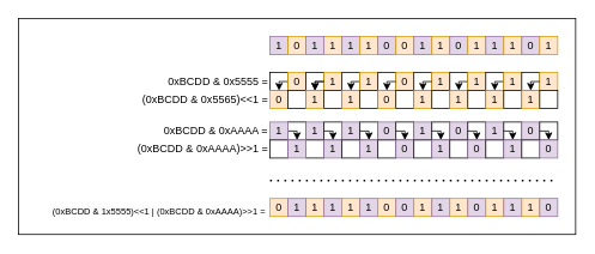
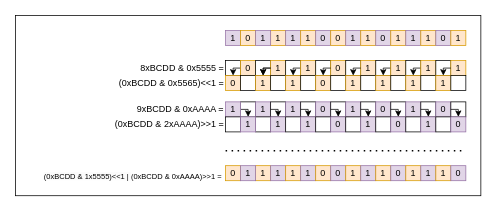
  <mxCell id="0" />
  <mxCell id="1" parent="0" />
  <mxCell id="2" value="" style="rounded=0;whiteSpace=wrap;html=1;strokeWidth=1;fontSize=10;fillColor=default;" vertex="1" parent="1"><mxGeometry x="20" y="20" width="620" height="240" as="geometry" /></mxCell>
  <mxCell id="3" value="" style="rounded=0;whiteSpace=wrap;html=1;" vertex="1" parent="1"><mxGeometry x="300" y="80" width="20" height="20" as="geometry" /></mxCell>
  <mxCell id="4" style="edgeStyle=orthogonalEdgeStyle;rounded=0;orthogonalLoop=1;jettySize=auto;html=1;exitX=0;exitY=0.5;exitDx=0;exitDy=0;entryX=0.5;entryY=1;entryDx=0;entryDy=0;" edge="1" parent="1" source="5" target="3"><mxGeometry relative="1" as="geometry" /></mxCell>
  <mxCell id="5" value="0" style="rounded=0;whiteSpace=wrap;html=1;fillColor=#ffe6cc;strokeColor=#d79b00;" vertex="1" parent="1"><mxGeometry x="320" y="80" width="20" height="20" as="geometry" /></mxCell>
  <mxCell id="6" value="" style="rounded=0;whiteSpace=wrap;html=1;" vertex="1" parent="1"><mxGeometry x="340" y="80" width="20" height="20" as="geometry" /></mxCell>
  <mxCell id="7" value="1" style="rounded=0;whiteSpace=wrap;html=1;fillColor=#ffe6cc;strokeColor=#d79b00;" vertex="1" parent="1"><mxGeometry x="360" y="80" width="20" height="20" as="geometry" /></mxCell>
  <mxCell id="8" value="" style="rounded=0;whiteSpace=wrap;html=1;" vertex="1" parent="1"><mxGeometry x="380" y="80" width="20" height="20" as="geometry" /></mxCell>
  <mxCell id="9" style="edgeStyle=orthogonalEdgeStyle;rounded=0;orthogonalLoop=1;jettySize=auto;html=1;exitX=0;exitY=0.5;exitDx=0;exitDy=0;entryX=0.5;entryY=1;entryDx=0;entryDy=0;" edge="1" parent="1" source="10" target="8"><mxGeometry relative="1" as="geometry" /></mxCell>
  <mxCell id="10" value="1" style="rounded=0;whiteSpace=wrap;html=1;fillColor=#ffe6cc;strokeColor=#d79b00;" vertex="1" parent="1"><mxGeometry x="400" y="80" width="20" height="20" as="geometry" /></mxCell>
  <mxCell id="11" value="" style="rounded=0;whiteSpace=wrap;html=1;" vertex="1" parent="1"><mxGeometry x="420" y="80" width="20" height="20" as="geometry" /></mxCell>
  <mxCell id="12" value="0" style="rounded=0;whiteSpace=wrap;html=1;fillColor=#ffe6cc;strokeColor=#d79b00;" vertex="1" parent="1"><mxGeometry x="440" y="80" width="20" height="20" as="geometry" /></mxCell>
  <mxCell id="13" value="" style="rounded=0;whiteSpace=wrap;html=1;" vertex="1" parent="1"><mxGeometry x="460" y="80" width="20" height="20" as="geometry" /></mxCell>
  <mxCell id="14" value="1" style="rounded=0;whiteSpace=wrap;html=1;fillColor=#ffe6cc;strokeColor=#d79b00;" vertex="1" parent="1"><mxGeometry x="480" y="80" width="20" height="20" as="geometry" /></mxCell>
  <mxCell id="15" value="" style="rounded=0;whiteSpace=wrap;html=1;" vertex="1" parent="1"><mxGeometry x="500" y="80" width="20" height="20" as="geometry" /></mxCell>
  <mxCell id="16" style="edgeStyle=orthogonalEdgeStyle;rounded=0;orthogonalLoop=1;jettySize=auto;html=1;exitX=0;exitY=0.5;exitDx=0;exitDy=0;entryX=0.5;entryY=1;entryDx=0;entryDy=0;" edge="1" parent="1" source="17" target="15"><mxGeometry relative="1" as="geometry" /></mxCell>
  <mxCell id="17" value="1" style="rounded=0;whiteSpace=wrap;html=1;fillColor=#ffe6cc;strokeColor=#d79b00;" vertex="1" parent="1"><mxGeometry x="520" y="80" width="20" height="20" as="geometry" /></mxCell>
  <mxCell id="18" value="" style="rounded=0;whiteSpace=wrap;html=1;" vertex="1" parent="1"><mxGeometry x="540" y="80" width="20" height="20" as="geometry" /></mxCell>
  <mxCell id="19" style="edgeStyle=orthogonalEdgeStyle;rounded=0;orthogonalLoop=1;jettySize=auto;html=1;exitX=0;exitY=0.5;exitDx=0;exitDy=0;entryX=0.5;entryY=1;entryDx=0;entryDy=0;" edge="1" parent="1" source="20" target="18"><mxGeometry relative="1" as="geometry" /></mxCell>
  <mxCell id="20" value="1" style="rounded=0;whiteSpace=wrap;html=1;fillColor=#ffe6cc;strokeColor=#d79b00;" vertex="1" parent="1"><mxGeometry x="560" y="80" width="20" height="20" as="geometry" /></mxCell>
  <mxCell id="21" value="" style="rounded=0;whiteSpace=wrap;html=1;" vertex="1" parent="1"><mxGeometry x="580" y="80" width="20" height="20" as="geometry" /></mxCell>
  <mxCell id="22" value="1" style="rounded=0;whiteSpace=wrap;html=1;fillColor=#ffe6cc;strokeColor=#d79b00;" vertex="1" parent="1"><mxGeometry x="600" y="80" width="20" height="20" as="geometry" /></mxCell>
  <mxCell id="23" value="" style="rounded=0;whiteSpace=wrap;html=1;" vertex="1" parent="1"><mxGeometry x="320" y="135" width="20" height="20" as="geometry" /></mxCell>
  <mxCell id="24" value="1" style="rounded=0;whiteSpace=wrap;html=1;fillColor=#e1d5e7;strokeColor=#9673a6;" vertex="1" parent="1"><mxGeometry x="340" y="135" width="20" height="20" as="geometry" /></mxCell>
  <mxCell id="25" value="" style="rounded=0;whiteSpace=wrap;html=1;" vertex="1" parent="1"><mxGeometry x="360" y="135" width="20" height="20" as="geometry" /></mxCell>
  <mxCell id="26" value="1" style="rounded=0;whiteSpace=wrap;html=1;fillColor=#e1d5e7;strokeColor=#9673a6;" vertex="1" parent="1"><mxGeometry x="380" y="135" width="20" height="20" as="geometry" /></mxCell>
  <mxCell id="27" value="" style="rounded=0;whiteSpace=wrap;html=1;" vertex="1" parent="1"><mxGeometry x="400" y="135" width="20" height="20" as="geometry" /></mxCell>
  <mxCell id="28" value="0" style="rounded=0;whiteSpace=wrap;html=1;fillColor=#e1d5e7;strokeColor=#9673a6;" vertex="1" parent="1"><mxGeometry x="420" y="135" width="20" height="20" as="geometry" /></mxCell>
  <mxCell id="29" value="" style="rounded=0;whiteSpace=wrap;html=1;" vertex="1" parent="1"><mxGeometry x="440" y="135" width="20" height="20" as="geometry" /></mxCell>
  <mxCell id="30" value="1" style="rounded=0;whiteSpace=wrap;html=1;fillColor=#e1d5e7;strokeColor=#9673a6;" vertex="1" parent="1"><mxGeometry x="460" y="135" width="20" height="20" as="geometry" /></mxCell>
  <mxCell id="31" value="" style="rounded=0;whiteSpace=wrap;html=1;" vertex="1" parent="1"><mxGeometry x="480" y="135" width="20" height="20" as="geometry" /></mxCell>
  <mxCell id="32" style="edgeStyle=orthogonalEdgeStyle;rounded=0;orthogonalLoop=1;jettySize=auto;html=1;exitX=1;exitY=0.5;exitDx=0;exitDy=0;entryX=0.5;entryY=1;entryDx=0;entryDy=0;" edge="1" parent="1" source="33" target="34"><mxGeometry relative="1" as="geometry" /></mxCell>
  <mxCell id="33" value="0" style="rounded=0;whiteSpace=wrap;html=1;fillColor=#e1d5e7;strokeColor=#9673a6;" vertex="1" parent="1"><mxGeometry x="500" y="135" width="20" height="20" as="geometry" /></mxCell>
  <mxCell id="34" value="" style="rounded=0;whiteSpace=wrap;html=1;" vertex="1" parent="1"><mxGeometry x="520" y="135" width="20" height="20" as="geometry" /></mxCell>
  <mxCell id="35" style="edgeStyle=orthogonalEdgeStyle;rounded=0;orthogonalLoop=1;jettySize=auto;html=1;exitX=1;exitY=0.5;exitDx=0;exitDy=0;entryX=0.5;entryY=1;entryDx=0;entryDy=0;" edge="1" parent="1" source="36" target="37"><mxGeometry relative="1" as="geometry" /></mxCell>
  <mxCell id="36" value="1" style="rounded=0;whiteSpace=wrap;html=1;fillColor=#e1d5e7;strokeColor=#9673a6;" vertex="1" parent="1"><mxGeometry x="540" y="135" width="20" height="20" as="geometry" /></mxCell>
  <mxCell id="37" value="" style="rounded=0;whiteSpace=wrap;html=1;" vertex="1" parent="1"><mxGeometry x="560" y="135" width="20" height="20" as="geometry" /></mxCell>
  <mxCell id="38" style="edgeStyle=orthogonalEdgeStyle;rounded=0;orthogonalLoop=1;jettySize=auto;html=1;exitX=1;exitY=0.5;exitDx=0;exitDy=0;entryX=0.5;entryY=1;entryDx=0;entryDy=0;" edge="1" parent="1" source="39" target="40"><mxGeometry relative="1" as="geometry" /></mxCell>
  <mxCell id="39" value="0" style="rounded=0;whiteSpace=wrap;html=1;fillColor=#e1d5e7;strokeColor=#9673a6;" vertex="1" parent="1"><mxGeometry x="580" y="135" width="20" height="20" as="geometry" /></mxCell>
  <mxCell id="40" value="" style="rounded=0;whiteSpace=wrap;html=1;" vertex="1" parent="1"><mxGeometry x="600" y="135" width="20" height="20" as="geometry" /></mxCell>
  <mxCell id="41" style="edgeStyle=orthogonalEdgeStyle;rounded=0;orthogonalLoop=1;jettySize=auto;html=1;exitX=1;exitY=0.5;exitDx=0;exitDy=0;entryX=0.5;entryY=1;entryDx=0;entryDy=0;" edge="1" parent="1" source="42" target="23"><mxGeometry relative="1" as="geometry" /></mxCell>
  <mxCell id="42" value="1" style="rounded=0;whiteSpace=wrap;html=1;fillColor=#e1d5e7;strokeColor=#9673a6;" vertex="1" parent="1"><mxGeometry x="300" y="135" width="20" height="20" as="geometry" /></mxCell>
- <mxCell id="43" value="0xBCDD &amp;amp; 0x5555 =" style="text;html=1;strokeColor=none;fillColor=none;align=right;verticalAlign=middle;whiteSpace=wrap;rounded=0;" vertex="1" parent="1"><mxGeometry x="180" y="75" width="120" height="30" as="geometry" /></mxCell>
- <mxCell id="44" value="0xBCDD &amp;amp; 0xAAAA =" style="text;html=1;strokeColor=none;fillColor=none;align=center;verticalAlign=middle;whiteSpace=wrap;rounded=0;" vertex="1" parent="1"><mxGeometry x="180" y="130" width="120" height="30" as="geometry" /></mxCell>
+ <mxCell id="43" value="8xBCDD &amp;amp; 0x5555 =" style="text;html=1;strokeColor=none;fillColor=none;align=right;verticalAlign=middle;whiteSpace=wrap;rounded=0;" vertex="1" parent="1"><mxGeometry x="180" y="75" width="120" height="30" as="geometry" /></mxCell>
+ <mxCell id="44" value="9xBCDD &amp;amp; 0xAAAA =" style="text;html=1;strokeColor=none;fillColor=none;align=center;verticalAlign=middle;whiteSpace=wrap;rounded=0;" vertex="1" parent="1"><mxGeometry x="180" y="130" width="120" height="30" as="geometry" /></mxCell>
  <mxCell id="45" value="0" style="rounded=0;whiteSpace=wrap;html=1;fillColor=#ffe6cc;strokeColor=#d79b00;" vertex="1" parent="1"><mxGeometry x="300" y="100" width="20" height="20" as="geometry" /></mxCell>
  <mxCell id="46" value="" style="rounded=0;whiteSpace=wrap;html=1;" vertex="1" parent="1"><mxGeometry x="320" y="100" width="20" height="20" as="geometry" /></mxCell>
  <mxCell id="47" value="1" style="rounded=0;whiteSpace=wrap;html=1;fillColor=#ffe6cc;strokeColor=#d79b00;" vertex="1" parent="1"><mxGeometry x="340" y="100" width="20" height="20" as="geometry" /></mxCell>
  <mxCell id="48" value="" style="rounded=0;whiteSpace=wrap;html=1;" vertex="1" parent="1"><mxGeometry x="360" y="100" width="20" height="20" as="geometry" /></mxCell>
  <mxCell id="49" value="1" style="rounded=0;whiteSpace=wrap;html=1;fillColor=#ffe6cc;strokeColor=#d79b00;" vertex="1" parent="1"><mxGeometry x="380" y="100" width="20" height="20" as="geometry" /></mxCell>
  <mxCell id="50" value="" style="rounded=0;whiteSpace=wrap;html=1;" vertex="1" parent="1"><mxGeometry x="400" y="100" width="20" height="20" as="geometry" /></mxCell>
  <mxCell id="51" value="0" style="rounded=0;whiteSpace=wrap;html=1;fillColor=#ffe6cc;strokeColor=#d79b00;" vertex="1" parent="1"><mxGeometry x="420" y="100" width="20" height="20" as="geometry" /></mxCell>
  <mxCell id="52" value="" style="rounded=0;whiteSpace=wrap;html=1;" vertex="1" parent="1"><mxGeometry x="440" y="100" width="20" height="20" as="geometry" /></mxCell>
  <mxCell id="53" value="1" style="rounded=0;whiteSpace=wrap;html=1;fillColor=#ffe6cc;strokeColor=#d79b00;" vertex="1" parent="1"><mxGeometry x="460" y="100" width="20" height="20" as="geometry" /></mxCell>
  <mxCell id="54" value="" style="rounded=0;whiteSpace=wrap;html=1;" vertex="1" parent="1"><mxGeometry x="480" y="100" width="20" height="20" as="geometry" /></mxCell>
  <mxCell id="55" value="1" style="rounded=0;whiteSpace=wrap;html=1;fillColor=#ffe6cc;strokeColor=#d79b00;" vertex="1" parent="1"><mxGeometry x="500" y="100" width="20" height="20" as="geometry" /></mxCell>
  <mxCell id="56" value="" style="rounded=0;whiteSpace=wrap;html=1;" vertex="1" parent="1"><mxGeometry x="520" y="100" width="20" height="20" as="geometry" /></mxCell>
  <mxCell id="57" value="1" style="rounded=0;whiteSpace=wrap;html=1;fillColor=#ffe6cc;strokeColor=#d79b00;" vertex="1" parent="1"><mxGeometry x="540" y="100" width="20" height="20" as="geometry" /></mxCell>
  <mxCell id="58" value="" style="rounded=0;whiteSpace=wrap;html=1;" vertex="1" parent="1"><mxGeometry x="560" y="100" width="20" height="20" as="geometry" /></mxCell>
  <mxCell id="59" value="1" style="rounded=0;whiteSpace=wrap;html=1;fillColor=#ffe6cc;strokeColor=#d79b00;" vertex="1" parent="1"><mxGeometry x="580" y="100" width="20" height="20" as="geometry" /></mxCell>
  <mxCell id="60" value="" style="rounded=0;whiteSpace=wrap;html=1;" vertex="1" parent="1"><mxGeometry x="600" y="100" width="20" height="20" as="geometry" /></mxCell>
  <mxCell id="61" value="" style="rounded=0;whiteSpace=wrap;html=1;" vertex="1" parent="1"><mxGeometry x="340" y="155" width="20" height="20" as="geometry" /></mxCell>
  <mxCell id="62" value="1" style="rounded=0;whiteSpace=wrap;html=1;fillColor=#e1d5e7;strokeColor=#9673a6;" vertex="1" parent="1"><mxGeometry x="360" y="155" width="20" height="20" as="geometry" /></mxCell>
  <mxCell id="63" value="" style="rounded=0;whiteSpace=wrap;html=1;" vertex="1" parent="1"><mxGeometry x="380" y="155" width="20" height="20" as="geometry" /></mxCell>
  <mxCell id="64" value="1" style="rounded=0;whiteSpace=wrap;html=1;fillColor=#e1d5e7;strokeColor=#9673a6;" vertex="1" parent="1"><mxGeometry x="400" y="155" width="20" height="20" as="geometry" /></mxCell>
  <mxCell id="65" value="" style="rounded=0;whiteSpace=wrap;html=1;" vertex="1" parent="1"><mxGeometry x="420" y="155" width="20" height="20" as="geometry" /></mxCell>
  <mxCell id="66" value="0" style="rounded=0;whiteSpace=wrap;html=1;fillColor=#e1d5e7;strokeColor=#9673a6;" vertex="1" parent="1"><mxGeometry x="440" y="155" width="20" height="20" as="geometry" /></mxCell>
  <mxCell id="67" value="" style="rounded=0;whiteSpace=wrap;html=1;" vertex="1" parent="1"><mxGeometry x="460" y="155" width="20" height="20" as="geometry" /></mxCell>
  <mxCell id="68" value="1" style="rounded=0;whiteSpace=wrap;html=1;fillColor=#e1d5e7;strokeColor=#9673a6;" vertex="1" parent="1"><mxGeometry x="480" y="155" width="20" height="20" as="geometry" /></mxCell>
  <mxCell id="69" value="" style="rounded=0;whiteSpace=wrap;html=1;" vertex="1" parent="1"><mxGeometry x="500" y="155" width="20" height="20" as="geometry" /></mxCell>
  <mxCell id="70" value="0" style="rounded=0;whiteSpace=wrap;html=1;fillColor=#e1d5e7;strokeColor=#9673a6;" vertex="1" parent="1"><mxGeometry x="520" y="155" width="20" height="20" as="geometry" /></mxCell>
  <mxCell id="71" value="" style="rounded=0;whiteSpace=wrap;html=1;" vertex="1" parent="1"><mxGeometry x="540" y="155" width="20" height="20" as="geometry" /></mxCell>
  <mxCell id="72" value="1" style="rounded=0;whiteSpace=wrap;html=1;fillColor=#e1d5e7;strokeColor=#9673a6;" vertex="1" parent="1"><mxGeometry x="560" y="155" width="20" height="20" as="geometry" /></mxCell>
  <mxCell id="73" value="" style="rounded=0;whiteSpace=wrap;html=1;" vertex="1" parent="1"><mxGeometry x="580" y="155" width="20" height="20" as="geometry" /></mxCell>
  <mxCell id="74" value="0" style="rounded=0;whiteSpace=wrap;html=1;fillColor=#e1d5e7;strokeColor=#9673a6;" vertex="1" parent="1"><mxGeometry x="600" y="155" width="20" height="20" as="geometry" /></mxCell>
  <mxCell id="75" value="" style="rounded=0;whiteSpace=wrap;html=1;" vertex="1" parent="1"><mxGeometry x="300" y="155" width="20" height="20" as="geometry" /></mxCell>
  <mxCell id="76" value="1" style="rounded=0;whiteSpace=wrap;html=1;fillColor=#e1d5e7;strokeColor=#9673a6;" vertex="1" parent="1"><mxGeometry x="320" y="155" width="20" height="20" as="geometry" /></mxCell>
  <mxCell id="77" value="(0xBCDD &amp;amp; 0x5565)&amp;lt;&amp;lt;1 =" style="text;html=1;strokeColor=none;fillColor=none;align=right;verticalAlign=middle;whiteSpace=wrap;rounded=0;" vertex="1" parent="1"><mxGeometry x="150" y="95" width="150" height="30" as="geometry" /></mxCell>
- <mxCell id="78" value="&lt;div style=&quot;&quot;&gt;&lt;span style=&quot;background-color: initial;&quot;&gt;(0xBCDD &amp;amp; 0xAAAA)&amp;gt;&amp;gt;1 =&lt;/span&gt;&lt;/div&gt;" style="text;html=1;strokeColor=none;fillColor=none;align=right;verticalAlign=middle;whiteSpace=wrap;rounded=0;" vertex="1" parent="1"><mxGeometry x="130" y="150" width="170" height="30" as="geometry" /></mxCell>
+ <mxCell id="78" value="&lt;div style=&quot;&quot;&gt;&lt;span style=&quot;background-color: initial;&quot;&gt;(0xBCDD &amp;amp; 2xAAAA)&amp;gt;&amp;gt;1 =&lt;/span&gt;&lt;/div&gt;" style="text;html=1;strokeColor=none;fillColor=none;align=right;verticalAlign=middle;whiteSpace=wrap;rounded=0;" vertex="1" parent="1"><mxGeometry x="130" y="150" width="170" height="30" as="geometry" /></mxCell>
  <mxCell id="79" style="edgeStyle=orthogonalEdgeStyle;rounded=0;orthogonalLoop=1;jettySize=auto;html=1;exitX=1;exitY=0.5;exitDx=0;exitDy=0;entryX=0.5;entryY=1;entryDx=0;entryDy=0;" edge="1" parent="1" source="6" target="6"><mxGeometry relative="1" as="geometry" /></mxCell>
  <mxCell id="80" style="edgeStyle=orthogonalEdgeStyle;rounded=0;orthogonalLoop=1;jettySize=auto;html=1;exitX=1;exitY=0.5;exitDx=0;exitDy=0;entryX=0.5;entryY=1;entryDx=0;entryDy=0;" edge="1" parent="1" source="6" target="6"><mxGeometry relative="1" as="geometry" /></mxCell>
  <mxCell id="81" style="edgeStyle=orthogonalEdgeStyle;rounded=0;orthogonalLoop=1;jettySize=auto;html=1;exitX=1;exitY=0.5;exitDx=0;exitDy=0;entryX=0.5;entryY=1;entryDx=0;entryDy=0;" edge="1" parent="1" source="11" target="11"><mxGeometry relative="1" as="geometry" /></mxCell>
  <mxCell id="82" style="edgeStyle=orthogonalEdgeStyle;rounded=0;orthogonalLoop=1;jettySize=auto;html=1;exitX=1;exitY=0.5;exitDx=0;exitDy=0;entryX=0.5;entryY=1;entryDx=0;entryDy=0;" edge="1" parent="1" source="13" target="13"><mxGeometry relative="1" as="geometry" /></mxCell>
  <mxCell id="83" style="edgeStyle=orthogonalEdgeStyle;rounded=0;orthogonalLoop=1;jettySize=auto;html=1;exitX=1;exitY=0.5;exitDx=0;exitDy=0;entryX=0.5;entryY=1;entryDx=0;entryDy=0;" edge="1" parent="1" source="21" target="21"><mxGeometry relative="1" as="geometry" /></mxCell>
  <mxCell id="84" style="edgeStyle=orthogonalEdgeStyle;rounded=0;orthogonalLoop=1;jettySize=auto;html=1;exitX=0;exitY=0.5;exitDx=0;exitDy=0;entryX=0.5;entryY=1;entryDx=0;entryDy=0;" edge="1" parent="1" source="25" target="25"><mxGeometry relative="1" as="geometry" /></mxCell>
  <mxCell id="85" style="edgeStyle=orthogonalEdgeStyle;rounded=0;orthogonalLoop=1;jettySize=auto;html=1;exitX=0;exitY=0.5;exitDx=0;exitDy=0;entryX=0.5;entryY=1;entryDx=0;entryDy=0;" edge="1" parent="1" source="27" target="27"><mxGeometry relative="1" as="geometry" /></mxCell>
  <mxCell id="86" style="edgeStyle=orthogonalEdgeStyle;rounded=0;orthogonalLoop=1;jettySize=auto;html=1;exitX=0;exitY=0.5;exitDx=0;exitDy=0;entryX=0.5;entryY=1;entryDx=0;entryDy=0;" edge="1" parent="1" source="29" target="29"><mxGeometry relative="1" as="geometry" /></mxCell>
  <mxCell id="87" style="edgeStyle=orthogonalEdgeStyle;rounded=0;orthogonalLoop=1;jettySize=auto;html=1;exitX=0;exitY=0.5;exitDx=0;exitDy=0;entryX=0.5;entryY=1;entryDx=0;entryDy=0;" edge="1" parent="1" source="31" target="31"><mxGeometry relative="1" as="geometry" /></mxCell>
  <mxCell id="88" style="edgeStyle=orthogonalEdgeStyle;rounded=0;orthogonalLoop=1;jettySize=auto;html=1;exitX=0;exitY=0.5;exitDx=0;exitDy=0;entryX=0.5;entryY=1;entryDx=0;entryDy=0;" edge="1" parent="1" source="34" target="34"><mxGeometry relative="1" as="geometry" /></mxCell>
  <mxCell id="89" style="edgeStyle=orthogonalEdgeStyle;rounded=0;orthogonalLoop=1;jettySize=auto;html=1;exitX=0;exitY=0.5;exitDx=0;exitDy=0;entryX=0.5;entryY=1;entryDx=0;entryDy=0;" edge="1" parent="1" source="37" target="37"><mxGeometry relative="1" as="geometry" /></mxCell>
  <mxCell id="90" style="edgeStyle=orthogonalEdgeStyle;rounded=0;orthogonalLoop=1;jettySize=auto;html=1;exitX=0;exitY=0.5;exitDx=0;exitDy=0;entryX=0.5;entryY=1;entryDx=0;entryDy=0;" edge="1" parent="1" source="40" target="40"><mxGeometry relative="1" as="geometry" /></mxCell>
  <mxCell id="91" value="" style="endArrow=none;dashed=1;html=1;dashPattern=1 3;strokeWidth=2;rounded=0;" edge="1" parent="1"><mxGeometry width="50" height="50" relative="1" as="geometry"><mxPoint x="300" y="200" as="sourcePoint" /><mxPoint x="620" y="200" as="targetPoint" /></mxGeometry></mxCell>
  <mxCell id="92" value="1" style="rounded=0;whiteSpace=wrap;html=1;fillColor=#ffe6cc;strokeColor=#d79b00;" vertex="1" parent="1"><mxGeometry x="340" y="220" width="20" height="20" as="geometry" /></mxCell>
  <mxCell id="93" value="1" style="rounded=0;whiteSpace=wrap;html=1;fillColor=#e1d5e7;strokeColor=#9673a6;" vertex="1" parent="1"><mxGeometry x="360" y="220" width="20" height="20" as="geometry" /></mxCell>
  <mxCell id="94" value="1" style="rounded=0;whiteSpace=wrap;html=1;fillColor=#ffe6cc;strokeColor=#d79b00;" vertex="1" parent="1"><mxGeometry x="380" y="220" width="20" height="20" as="geometry" /></mxCell>
  <mxCell id="95" value="1" style="rounded=0;whiteSpace=wrap;html=1;fillColor=#e1d5e7;strokeColor=#9673a6;" vertex="1" parent="1"><mxGeometry x="400" y="220" width="20" height="20" as="geometry" /></mxCell>
  <mxCell id="96" value="0" style="rounded=0;whiteSpace=wrap;html=1;fillColor=#ffe6cc;strokeColor=#d79b00;" vertex="1" parent="1"><mxGeometry x="420" y="220" width="20" height="20" as="geometry" /></mxCell>
  <mxCell id="97" value="0" style="rounded=0;whiteSpace=wrap;html=1;fillColor=#e1d5e7;strokeColor=#9673a6;" vertex="1" parent="1"><mxGeometry x="440" y="220" width="20" height="20" as="geometry" /></mxCell>
  <mxCell id="98" value="1" style="rounded=0;whiteSpace=wrap;html=1;fillColor=#ffe6cc;strokeColor=#d79b00;" vertex="1" parent="1"><mxGeometry x="460" y="220" width="20" height="20" as="geometry" /></mxCell>
  <mxCell id="99" value="1" style="rounded=0;whiteSpace=wrap;html=1;fillColor=#e1d5e7;strokeColor=#9673a6;" vertex="1" parent="1"><mxGeometry x="480" y="220" width="20" height="20" as="geometry" /></mxCell>
  <mxCell id="100" value="1" style="rounded=0;whiteSpace=wrap;html=1;fillColor=#ffe6cc;strokeColor=#d79b00;" vertex="1" parent="1"><mxGeometry x="500" y="220" width="20" height="20" as="geometry" /></mxCell>
  <mxCell id="101" value="0" style="rounded=0;whiteSpace=wrap;html=1;fillColor=#e1d5e7;strokeColor=#9673a6;" vertex="1" parent="1"><mxGeometry x="520" y="220" width="20" height="20" as="geometry" /></mxCell>
  <mxCell id="102" value="1" style="rounded=0;whiteSpace=wrap;html=1;fillColor=#ffe6cc;strokeColor=#d79b00;" vertex="1" parent="1"><mxGeometry x="540" y="220" width="20" height="20" as="geometry" /></mxCell>
  <mxCell id="103" value="1" style="rounded=0;whiteSpace=wrap;html=1;fillColor=#e1d5e7;strokeColor=#9673a6;" vertex="1" parent="1"><mxGeometry x="560" y="220" width="20" height="20" as="geometry" /></mxCell>
  <mxCell id="104" value="1" style="rounded=0;whiteSpace=wrap;html=1;fillColor=#ffe6cc;strokeColor=#d79b00;" vertex="1" parent="1"><mxGeometry x="580" y="220" width="20" height="20" as="geometry" /></mxCell>
  <mxCell id="105" value="0" style="rounded=0;whiteSpace=wrap;html=1;fillColor=#e1d5e7;strokeColor=#9673a6;" vertex="1" parent="1"><mxGeometry x="600" y="220" width="20" height="20" as="geometry" /></mxCell>
  <mxCell id="106" value="0" style="rounded=0;whiteSpace=wrap;html=1;fillColor=#ffe6cc;strokeColor=#d79b00;" vertex="1" parent="1"><mxGeometry x="300" y="220" width="20" height="20" as="geometry" /></mxCell>
  <mxCell id="107" value="1" style="rounded=0;whiteSpace=wrap;html=1;fillColor=#e1d5e7;strokeColor=#9673a6;" vertex="1" parent="1"><mxGeometry x="320" y="220" width="20" height="20" as="geometry" /></mxCell>
  <mxCell id="108" value="1" style="rounded=0;whiteSpace=wrap;html=1;fillColor=#ffe6cc;strokeColor=#d79b00;" vertex="1" parent="1"><mxGeometry x="360" y="40" width="20" height="20" as="geometry" /></mxCell>
  <mxCell id="109" value="1" style="rounded=0;whiteSpace=wrap;html=1;fillColor=#e1d5e7;strokeColor=#9673a6;" vertex="1" parent="1"><mxGeometry x="380" y="40" width="20" height="20" as="geometry" /></mxCell>
  <mxCell id="110" value="1" style="rounded=0;whiteSpace=wrap;html=1;fillColor=#ffe6cc;strokeColor=#d79b00;" vertex="1" parent="1"><mxGeometry x="400" y="40" width="20" height="20" as="geometry" /></mxCell>
  <mxCell id="111" value="0" style="rounded=0;whiteSpace=wrap;html=1;fillColor=#e1d5e7;strokeColor=#9673a6;" vertex="1" parent="1"><mxGeometry x="420" y="40" width="20" height="20" as="geometry" /></mxCell>
  <mxCell id="112" value="0" style="rounded=0;whiteSpace=wrap;html=1;fillColor=#ffe6cc;strokeColor=#d79b00;" vertex="1" parent="1"><mxGeometry x="440" y="40" width="20" height="20" as="geometry" /></mxCell>
  <mxCell id="113" value="1" style="rounded=0;whiteSpace=wrap;html=1;fillColor=#e1d5e7;strokeColor=#9673a6;" vertex="1" parent="1"><mxGeometry x="460" y="40" width="20" height="20" as="geometry" /></mxCell>
  <mxCell id="114" value="1" style="rounded=0;whiteSpace=wrap;html=1;fillColor=#ffe6cc;strokeColor=#d79b00;" vertex="1" parent="1"><mxGeometry x="480" y="40" width="20" height="20" as="geometry" /></mxCell>
  <mxCell id="115" value="0" style="rounded=0;whiteSpace=wrap;html=1;fillColor=#e1d5e7;strokeColor=#9673a6;" vertex="1" parent="1"><mxGeometry x="500" y="40" width="20" height="20" as="geometry" /></mxCell>
  <mxCell id="116" value="1" style="rounded=0;whiteSpace=wrap;html=1;fillColor=#ffe6cc;strokeColor=#d79b00;" vertex="1" parent="1"><mxGeometry x="520" y="40" width="20" height="20" as="geometry" /></mxCell>
  <mxCell id="117" value="1" style="rounded=0;whiteSpace=wrap;html=1;fillColor=#e1d5e7;strokeColor=#9673a6;" vertex="1" parent="1"><mxGeometry x="540" y="40" width="20" height="20" as="geometry" /></mxCell>
  <mxCell id="118" value="1" style="rounded=0;whiteSpace=wrap;html=1;fillColor=#ffe6cc;strokeColor=#d79b00;" vertex="1" parent="1"><mxGeometry x="560" y="40" width="20" height="20" as="geometry" /></mxCell>
  <mxCell id="119" value="0" style="rounded=0;whiteSpace=wrap;html=1;fillColor=#e1d5e7;strokeColor=#9673a6;" vertex="1" parent="1"><mxGeometry x="580" y="40" width="20" height="20" as="geometry" /></mxCell>
  <mxCell id="120" value="1" style="rounded=0;whiteSpace=wrap;html=1;fillColor=#ffe6cc;strokeColor=#d79b00;" vertex="1" parent="1"><mxGeometry x="600" y="40" width="20" height="20" as="geometry" /></mxCell>
  <mxCell id="121" value="1" style="rounded=0;whiteSpace=wrap;html=1;fillColor=#e1d5e7;strokeColor=#9673a6;" vertex="1" parent="1"><mxGeometry x="300" y="40" width="20" height="20" as="geometry" /></mxCell>
  <mxCell id="122" value="0" style="rounded=0;whiteSpace=wrap;html=1;fillColor=#ffe6cc;strokeColor=#d79b00;" vertex="1" parent="1"><mxGeometry x="320" y="40" width="20" height="20" as="geometry" /></mxCell>
  <mxCell id="123" value="1" style="rounded=0;whiteSpace=wrap;html=1;fillColor=#e1d5e7;strokeColor=#9673a6;" vertex="1" parent="1"><mxGeometry x="340" y="40" width="20" height="20" as="geometry" /></mxCell>
  <mxCell id="124" value="&lt;font style=&quot;font-size: 10px;&quot;&gt;&lt;span style=&quot;color: rgb(0, 0, 0); font-family: Helvetica; font-style: normal; font-variant-ligatures: normal; font-variant-caps: normal; font-weight: 400; letter-spacing: normal; orphans: 2; text-indent: 0px; text-transform: none; widows: 2; word-spacing: 0px; -webkit-text-stroke-width: 0px; background-color: rgb(251, 251, 251); text-decoration-thickness: initial; text-decoration-style: initial; text-decoration-color: initial; float: none; display: inline !important;&quot;&gt;(0xBCDD &amp;amp; 1x5555)&amp;lt;&amp;lt;1 |&amp;nbsp;&lt;/span&gt;(0xBCDD &amp;amp; 0xAAAA)&amp;gt;&amp;gt;1 =&amp;nbsp;&lt;/font&gt;" style="text;whiteSpace=wrap;html=1;align=right;" vertex="1" parent="1"><mxGeometry x="50" y="220" width="250" height="20" as="geometry" /></mxCell>
